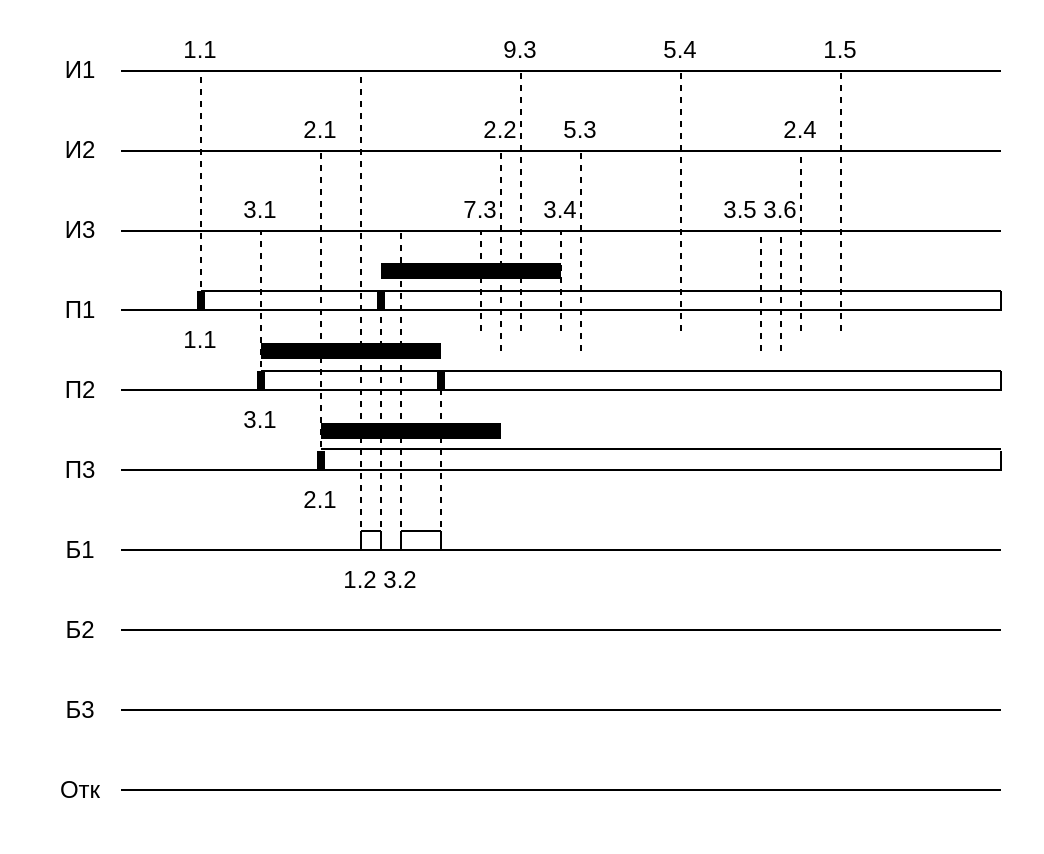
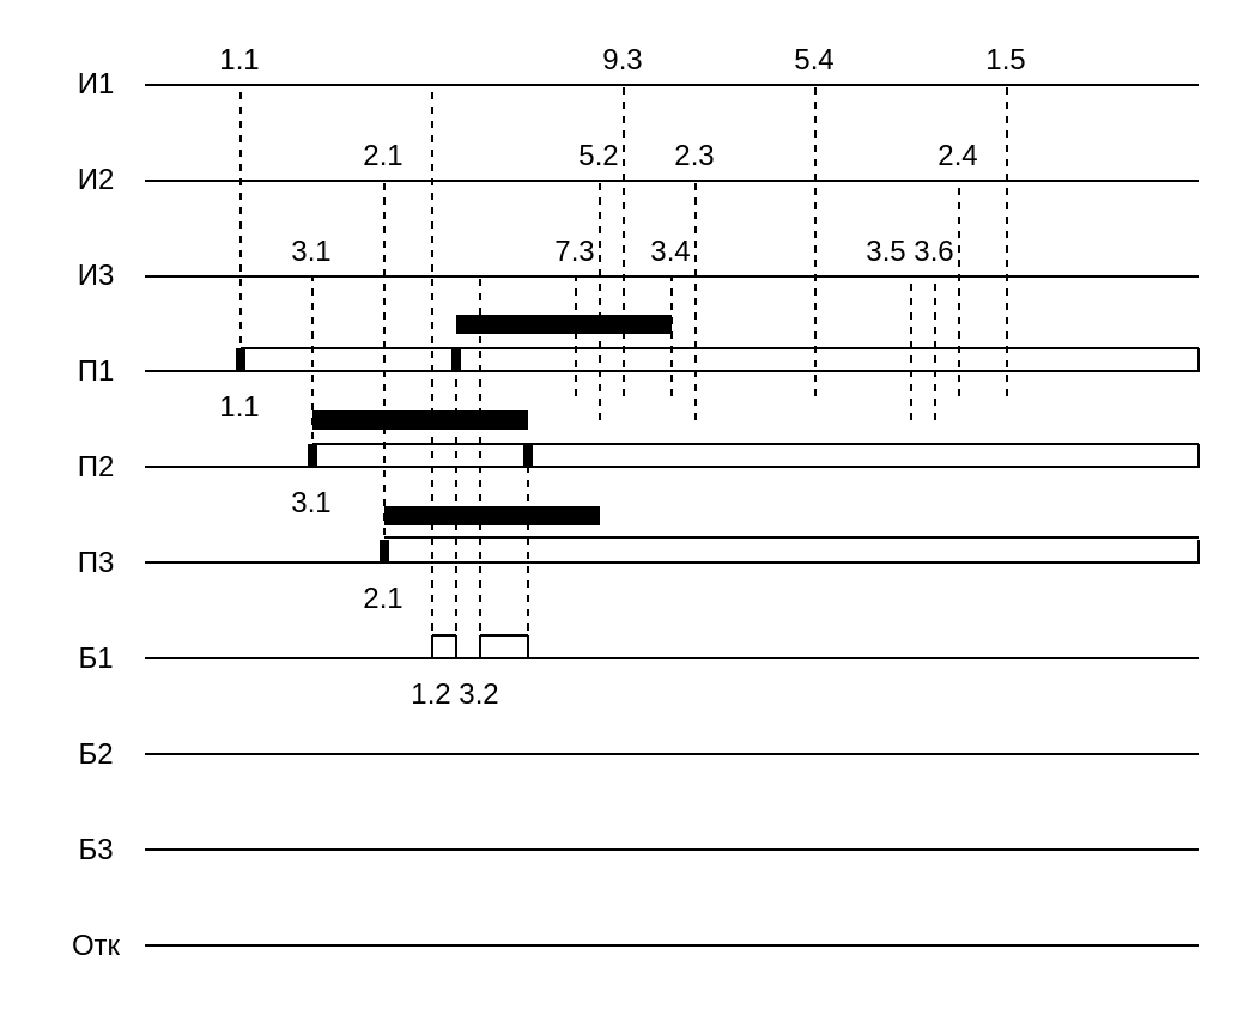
  <mxCell id="0" />
  <mxCell id="1" parent="0" />
  <mxCell id="2" value="И1" style="text;html=1;strokeColor=none;fillColor=none;align=center;verticalAlign=middle;whiteSpace=wrap;rounded=0;" vertex="1" parent="1"><mxGeometry y="25" width="40" height="20" as="geometry" x="20" /></mxCell>
  <mxCell id="3" value="И2" style="text;html=1;strokeColor=none;fillColor=none;align=center;verticalAlign=middle;whiteSpace=wrap;rounded=0;" vertex="1" parent="1"><mxGeometry y="65" width="40" height="20" as="geometry" x="20" /></mxCell>
  <mxCell id="4" value="И3" style="text;html=1;strokeColor=none;fillColor=none;align=center;verticalAlign=middle;whiteSpace=wrap;rounded=0;" vertex="1" parent="1"><mxGeometry y="105" width="40" height="20" as="geometry" x="20" /></mxCell>
  <mxCell id="5" value="П1" style="text;html=1;strokeColor=none;fillColor=none;align=center;verticalAlign=middle;whiteSpace=wrap;rounded=0;" vertex="1" parent="1"><mxGeometry y="145" width="40" height="20" as="geometry" x="20" /></mxCell>
  <mxCell id="6" value="П2" style="text;html=1;strokeColor=none;fillColor=none;align=center;verticalAlign=middle;whiteSpace=wrap;rounded=0;" vertex="1" parent="1"><mxGeometry y="185" width="40" height="20" as="geometry" x="20" /></mxCell>
  <mxCell id="7" value="П3" style="text;html=1;strokeColor=none;fillColor=none;align=center;verticalAlign=middle;whiteSpace=wrap;rounded=0;" vertex="1" parent="1"><mxGeometry y="225" width="40" height="20" as="geometry" x="20" /></mxCell>
  <mxCell id="8" value="Б1" style="text;html=1;strokeColor=none;fillColor=none;align=center;verticalAlign=middle;whiteSpace=wrap;rounded=0;" vertex="1" parent="1"><mxGeometry y="265" width="40" height="20" as="geometry" x="20" /></mxCell>
  <mxCell id="9" value="Б2" style="text;html=1;strokeColor=none;fillColor=none;align=center;verticalAlign=middle;whiteSpace=wrap;rounded=0;" vertex="1" parent="1"><mxGeometry y="305" width="40" height="20" as="geometry" x="20" /></mxCell>
  <mxCell id="10" value="Б3" style="text;html=1;strokeColor=none;fillColor=none;align=center;verticalAlign=middle;whiteSpace=wrap;rounded=0;" vertex="1" parent="1"><mxGeometry y="345" width="40" height="20" as="geometry" x="20" /></mxCell>
  <mxCell id="11" value="Отк" style="text;html=1;strokeColor=none;fillColor=none;align=center;verticalAlign=middle;whiteSpace=wrap;rounded=0;" vertex="1" parent="1"><mxGeometry y="385" width="40" height="20" as="geometry" x="20" /></mxCell>
  <mxCell id="12" value="" style="endArrow=none;html=1;" edge="1" parent="1"><mxGeometry x="40" y="120" width="50" height="50" as="geometry"><mxPoint x="60" y="35" as="sourcePoint" /><mxPoint x="500" y="35" as="targetPoint" /></mxGeometry></mxCell>
  <mxCell id="13" value="" style="endArrow=none;html=1;" edge="1" parent="1"><mxGeometry x="40" y="120" width="50" height="50" as="geometry"><mxPoint x="60" y="75" as="sourcePoint" /><mxPoint x="500" y="75" as="targetPoint" /></mxGeometry></mxCell>
  <mxCell id="14" value="" style="endArrow=none;html=1;" edge="1" parent="1"><mxGeometry x="40" y="120" width="50" height="50" as="geometry"><mxPoint x="60" y="115" as="sourcePoint" /><mxPoint x="500" y="115" as="targetPoint" /></mxGeometry></mxCell>
  <mxCell id="15" value="" style="endArrow=none;html=1;" edge="1" parent="1"><mxGeometry x="40" y="120" width="50" height="50" as="geometry"><mxPoint x="60" y="154.5" as="sourcePoint" /><mxPoint x="500" y="154.5" as="targetPoint" /></mxGeometry></mxCell>
  <mxCell id="16" value="" style="endArrow=none;html=1;" edge="1" parent="1"><mxGeometry x="40" y="120" width="50" height="50" as="geometry"><mxPoint x="60" y="194.5" as="sourcePoint" /><mxPoint x="500" y="194.5" as="targetPoint" /></mxGeometry></mxCell>
  <mxCell id="17" value="" style="endArrow=none;html=1;" edge="1" parent="1"><mxGeometry x="40" y="120" width="50" height="50" as="geometry"><mxPoint x="60" y="234.5" as="sourcePoint" /><mxPoint x="500" y="234.5" as="targetPoint" /></mxGeometry></mxCell>
  <mxCell id="18" value="" style="endArrow=none;html=1;" edge="1" parent="1"><mxGeometry x="40" y="120" width="50" height="50" as="geometry"><mxPoint x="60" y="274.5" as="sourcePoint" /><mxPoint x="500" y="274.5" as="targetPoint" /></mxGeometry></mxCell>
  <mxCell id="19" value="" style="endArrow=none;html=1;" edge="1" parent="1"><mxGeometry x="40" y="120" width="50" height="50" as="geometry"><mxPoint x="60" y="314.5" as="sourcePoint" /><mxPoint x="500" y="314.5" as="targetPoint" /></mxGeometry></mxCell>
  <mxCell id="20" value="" style="endArrow=none;html=1;" edge="1" parent="1"><mxGeometry x="40" y="120" width="50" height="50" as="geometry"><mxPoint x="60" y="354.5" as="sourcePoint" /><mxPoint x="500" y="354.5" as="targetPoint" /></mxGeometry></mxCell>
  <mxCell id="21" value="" style="endArrow=none;html=1;" edge="1" parent="1"><mxGeometry x="40" y="120" width="50" height="50" as="geometry"><mxPoint x="60" y="394.5" as="sourcePoint" /><mxPoint x="500" y="394.5" as="targetPoint" /></mxGeometry></mxCell>
  <mxCell id="22" value="" style="endArrow=none;dashed=1;html=1;" edge="1" parent="1"><mxGeometry width="50" height="50" relative="1" as="geometry"><mxPoint x="100" y="155" as="sourcePoint" /><mxPoint x="100" y="35" as="targetPoint" /></mxGeometry></mxCell>
  <mxCell id="23" value="" style="endArrow=none;dashed=1;html=1;" edge="1" parent="1"><mxGeometry width="50" height="50" relative="1" as="geometry"><mxPoint x="180" y="275" as="sourcePoint" /><mxPoint x="180" y="35" as="targetPoint" /></mxGeometry></mxCell>
  <mxCell id="24" value="" style="endArrow=none;dashed=1;html=1;" edge="1" parent="1"><mxGeometry width="50" height="50" relative="1" as="geometry"><mxPoint x="260" y="165" as="sourcePoint" /><mxPoint x="260" y="35" as="targetPoint" /></mxGeometry></mxCell>
  <mxCell id="25" value="" style="endArrow=none;dashed=1;html=1;" edge="1" parent="1"><mxGeometry width="50" height="50" relative="1" as="geometry"><mxPoint x="340" y="165" as="sourcePoint" /><mxPoint x="340" y="35" as="targetPoint" /></mxGeometry></mxCell>
  <mxCell id="26" value="" style="endArrow=none;dashed=1;html=1;" edge="1" parent="1"><mxGeometry width="50" height="50" relative="1" as="geometry"><mxPoint x="420" y="165" as="sourcePoint" /><mxPoint x="420" y="35" as="targetPoint" /></mxGeometry></mxCell>
  <mxCell id="27" value="1.1" style="text;html=1;strokeColor=none;fillColor=none;align=center;verticalAlign=middle;whiteSpace=wrap;rounded=0;" vertex="1" parent="1"><mxGeometry x="90" y="20" width="20" height="10" as="geometry" /></mxCell>
  <mxCell id="28" value="1.2" style="text;html=1;strokeColor=none;fillColor=none;align=center;verticalAlign=middle;whiteSpace=wrap;rounded=0;" vertex="1" parent="1"><mxGeometry x="170" y="285" width="20" height="10" as="geometry" /></mxCell>
  <mxCell id="29" value="9.3" style="text;html=1;strokeColor=none;fillColor=none;align=center;verticalAlign=middle;whiteSpace=wrap;rounded=0;" vertex="1" parent="1"><mxGeometry x="250" y="20" width="20" height="10" as="geometry" /></mxCell>
  <mxCell id="30" value="5.4" style="text;html=1;strokeColor=none;fillColor=none;align=center;verticalAlign=middle;whiteSpace=wrap;rounded=0;" vertex="1" parent="1"><mxGeometry x="330" y="20" width="20" height="10" as="geometry" /></mxCell>
  <mxCell id="31" value="1.5" style="text;html=1;strokeColor=none;fillColor=none;align=center;verticalAlign=middle;whiteSpace=wrap;rounded=0;" vertex="1" parent="1"><mxGeometry x="410" y="20" width="20" height="10" as="geometry" /></mxCell>
  <mxCell id="32" value="" style="endArrow=none;html=1;" edge="1" parent="1"><mxGeometry width="50" height="50" relative="1" as="geometry"><mxPoint x="100" y="145" as="sourcePoint" /><mxPoint x="500" y="145" as="targetPoint" /></mxGeometry></mxCell>
  <mxCell id="33" value="" style="endArrow=none;html=1;" edge="1" parent="1"><mxGeometry width="50" height="50" relative="1" as="geometry"><mxPoint x="500" y="155" as="sourcePoint" /><mxPoint x="500" y="145" as="targetPoint" /></mxGeometry></mxCell>
  <mxCell id="34" value="" style="endArrow=none;html=1;strokeWidth=4;" edge="1" parent="1"><mxGeometry width="50" height="50" relative="1" as="geometry"><mxPoint x="100" y="155" as="sourcePoint" /><mxPoint x="100" y="145" as="targetPoint" /></mxGeometry></mxCell>
  <mxCell id="35" value="" style="endArrow=none;dashed=1;html=1;strokeWidth=1;" edge="1" parent="1"><mxGeometry width="50" height="50" relative="1" as="geometry"><mxPoint x="160" y="235" as="sourcePoint" /><mxPoint x="160" y="75" as="targetPoint" /></mxGeometry></mxCell>
  <mxCell id="36" value="" style="endArrow=none;html=1;" edge="1" parent="1"><mxGeometry width="50" height="50" relative="1" as="geometry"><mxPoint x="130" y="185" as="sourcePoint" /><mxPoint x="500" y="185" as="targetPoint" /></mxGeometry></mxCell>
  <mxCell id="37" value="" style="endArrow=none;html=1;strokeWidth=1;" edge="1" parent="1"><mxGeometry width="50" height="50" relative="1" as="geometry"><mxPoint x="500" y="195" as="sourcePoint" /><mxPoint x="500" y="185" as="targetPoint" /></mxGeometry></mxCell>
  <mxCell id="38" value="" style="endArrow=none;html=1;strokeWidth=4;" edge="1" parent="1"><mxGeometry width="50" height="50" relative="1" as="geometry"><mxPoint x="130" y="195" as="sourcePoint" /><mxPoint x="130" y="185" as="targetPoint" /></mxGeometry></mxCell>
  <mxCell id="39" value="" style="endArrow=none;dashed=1;html=1;strokeWidth=1;" edge="1" parent="1"><mxGeometry width="50" height="50" relative="1" as="geometry"><mxPoint x="250" y="175" as="sourcePoint" /><mxPoint x="250" y="75" as="targetPoint" /></mxGeometry></mxCell>
  <mxCell id="40" value="" style="endArrow=none;dashed=1;html=1;strokeWidth=1;" edge="1" parent="1"><mxGeometry width="50" height="50" relative="1" as="geometry"><mxPoint x="290" y="175" as="sourcePoint" /><mxPoint x="290" y="75" as="targetPoint" /></mxGeometry></mxCell>
  <mxCell id="41" value="" style="endArrow=none;dashed=1;html=1;strokeWidth=1;" edge="1" parent="1"><mxGeometry width="50" height="50" relative="1" as="geometry"><mxPoint x="400" y="165" as="sourcePoint" /><mxPoint x="400" y="75" as="targetPoint" /></mxGeometry></mxCell>
  <mxCell id="42" value="2.1" style="text;html=1;strokeColor=none;fillColor=none;align=center;verticalAlign=middle;whiteSpace=wrap;rounded=0;" vertex="1" parent="1"><mxGeometry x="150" y="60" width="20" height="10" as="geometry" /></mxCell>
- <mxCell id="43" value="2.2" style="text;html=1;strokeColor=none;fillColor=none;align=center;verticalAlign=middle;whiteSpace=wrap;rounded=0;" vertex="1" parent="1"><mxGeometry x="240" y="60" width="20" height="10" as="geometry" /></mxCell>
- <mxCell id="44" value="5.3" style="text;html=1;strokeColor=none;fillColor=none;align=center;verticalAlign=middle;whiteSpace=wrap;rounded=0;" vertex="1" parent="1"><mxGeometry x="280" y="60" width="20" height="10" as="geometry" /></mxCell>
+ <mxCell id="43" value="5.2" style="text;html=1;strokeColor=none;fillColor=none;align=center;verticalAlign=middle;whiteSpace=wrap;rounded=0;" vertex="1" parent="1"><mxGeometry x="240" y="60" width="20" height="10" as="geometry" /></mxCell>
+ <mxCell id="44" value="2.3" style="text;html=1;strokeColor=none;fillColor=none;align=center;verticalAlign=middle;whiteSpace=wrap;rounded=0;" vertex="1" parent="1"><mxGeometry x="280" y="60" width="20" height="10" as="geometry" /></mxCell>
  <mxCell id="45" value="2.4" style="text;html=1;strokeColor=none;fillColor=none;align=center;verticalAlign=middle;whiteSpace=wrap;rounded=0;" vertex="1" parent="1"><mxGeometry x="390" y="60" width="20" height="10" as="geometry" /></mxCell>
  <mxCell id="46" value="" style="endArrow=none;dashed=1;html=1;strokeWidth=1;" edge="1" parent="1"><mxGeometry width="50" height="50" relative="1" as="geometry"><mxPoint x="130" y="195" as="sourcePoint" /><mxPoint x="130" y="115" as="targetPoint" /></mxGeometry></mxCell>
  <mxCell id="47" value="" style="endArrow=none;html=1;" edge="1" parent="1"><mxGeometry width="50" height="50" relative="1" as="geometry"><mxPoint x="160" y="224" as="sourcePoint" /><mxPoint x="500" y="224" as="targetPoint" /></mxGeometry></mxCell>
  <mxCell id="48" value="" style="endArrow=none;html=1;strokeWidth=1;" edge="1" parent="1"><mxGeometry width="50" height="50" relative="1" as="geometry"><mxPoint x="500" y="225" as="sourcePoint" /><mxPoint x="500" y="235" as="targetPoint" /></mxGeometry></mxCell>
  <mxCell id="49" value="" style="endArrow=none;html=1;strokeWidth=4;" edge="1" parent="1"><mxGeometry width="50" height="50" relative="1" as="geometry"><mxPoint x="160" y="235" as="sourcePoint" /><mxPoint x="160" y="225" as="targetPoint" /></mxGeometry></mxCell>
  <mxCell id="50" value="3.1" style="text;html=1;strokeColor=none;fillColor=none;align=center;verticalAlign=middle;whiteSpace=wrap;rounded=0;" vertex="1" parent="1"><mxGeometry x="120" y="100" width="20" height="10" as="geometry" /></mxCell>
  <mxCell id="51" value="" style="endArrow=none;dashed=1;html=1;strokeWidth=1;" edge="1" parent="1"><mxGeometry width="50" height="50" relative="1" as="geometry"><mxPoint x="200" y="275" as="sourcePoint" /><mxPoint x="200" y="115" as="targetPoint" /></mxGeometry></mxCell>
  <mxCell id="52" value="" style="endArrow=none;dashed=1;html=1;strokeWidth=1;" edge="1" parent="1"><mxGeometry width="50" height="50" relative="1" as="geometry"><mxPoint x="240" y="165" as="sourcePoint" /><mxPoint x="240" y="115" as="targetPoint" /></mxGeometry></mxCell>
  <mxCell id="53" value="" style="endArrow=none;dashed=1;html=1;strokeWidth=1;" edge="1" parent="1"><mxGeometry width="50" height="50" relative="1" as="geometry"><mxPoint x="280" y="165" as="sourcePoint" /><mxPoint x="280" y="115" as="targetPoint" /></mxGeometry></mxCell>
  <mxCell id="54" value="3.2" style="text;html=1;strokeColor=none;fillColor=none;align=center;verticalAlign=middle;whiteSpace=wrap;rounded=0;" vertex="1" parent="1"><mxGeometry x="190" y="285" width="20" height="10" as="geometry" /></mxCell>
  <mxCell id="55" value="7.3" style="text;html=1;strokeColor=none;fillColor=none;align=center;verticalAlign=middle;whiteSpace=wrap;rounded=0;" vertex="1" parent="1"><mxGeometry x="230" y="100" width="20" height="10" as="geometry" /></mxCell>
  <mxCell id="56" value="3.4" style="text;html=1;strokeColor=none;fillColor=none;align=center;verticalAlign=middle;whiteSpace=wrap;rounded=0;" vertex="1" parent="1"><mxGeometry x="270" y="100" width="20" height="10" as="geometry" /></mxCell>
  <mxCell id="57" value="" style="endArrow=none;dashed=1;html=1;strokeWidth=1;" edge="1" parent="1"><mxGeometry width="50" height="50" relative="1" as="geometry"><mxPoint x="390" y="175" as="sourcePoint" /><mxPoint x="390" y="115" as="targetPoint" /></mxGeometry></mxCell>
  <mxCell id="58" value="" style="endArrow=none;dashed=1;html=1;strokeWidth=1;" edge="1" parent="1"><mxGeometry width="50" height="50" relative="1" as="geometry"><mxPoint x="380" y="175" as="sourcePoint" /><mxPoint x="380" y="115" as="targetPoint" /></mxGeometry></mxCell>
  <mxCell id="59" value="3.5" style="text;html=1;strokeColor=none;fillColor=none;align=center;verticalAlign=middle;whiteSpace=wrap;rounded=0;" vertex="1" parent="1"><mxGeometry x="360" y="100" width="20" height="10" as="geometry" /></mxCell>
  <mxCell id="60" value="3.6" style="text;html=1;strokeColor=none;fillColor=none;align=center;verticalAlign=middle;whiteSpace=wrap;rounded=0;" vertex="1" parent="1"><mxGeometry x="380" y="100" width="20" height="10" as="geometry" /></mxCell>
  <mxCell id="61" value="" style="endArrow=none;html=1;strokeWidth=1;" edge="1" parent="1"><mxGeometry width="50" height="50" relative="1" as="geometry"><mxPoint x="180" y="275" as="sourcePoint" /><mxPoint x="180" y="265" as="targetPoint" /></mxGeometry></mxCell>
  <mxCell id="62" value="" style="endArrow=none;html=1;strokeWidth=1;" edge="1" parent="1"><mxGeometry width="50" height="50" relative="1" as="geometry"><mxPoint x="200" y="275" as="sourcePoint" /><mxPoint x="200" y="265" as="targetPoint" /></mxGeometry></mxCell>
  <mxCell id="63" value="" style="endArrow=none;html=1;strokeWidth=8;" edge="1" parent="1"><mxGeometry width="50" height="50" relative="1" as="geometry"><mxPoint x="280" y="135" as="sourcePoint" /><mxPoint x="190" y="135" as="targetPoint" /></mxGeometry></mxCell>
  <mxCell id="64" value="" style="endArrow=none;html=1;strokeWidth=8;" edge="1" parent="1"><mxGeometry width="50" height="50" relative="1" as="geometry"><mxPoint x="220" y="175" as="sourcePoint" /><mxPoint x="130" y="175" as="targetPoint" /></mxGeometry></mxCell>
  <mxCell id="65" value="" style="endArrow=none;html=1;strokeWidth=8;" edge="1" parent="1"><mxGeometry width="50" height="50" relative="1" as="geometry"><mxPoint x="250" y="215" as="sourcePoint" /><mxPoint x="160" y="215" as="targetPoint" /></mxGeometry></mxCell>
  <mxCell id="66" value="" style="endArrow=none;html=1;strokeWidth=1;" edge="1" parent="1"><mxGeometry width="50" height="50" relative="1" as="geometry"><mxPoint x="180" y="265" as="sourcePoint" /><mxPoint x="190" y="265" as="targetPoint" /></mxGeometry></mxCell>
  <mxCell id="67" value="" style="endArrow=none;html=1;strokeWidth=1;" edge="1" parent="1"><mxGeometry width="50" height="50" relative="1" as="geometry"><mxPoint x="190" y="275" as="sourcePoint" /><mxPoint x="190" y="265" as="targetPoint" /></mxGeometry></mxCell>
  <mxCell id="68" value="" style="endArrow=none;dashed=1;html=1;strokeWidth=1;" edge="1" parent="1"><mxGeometry width="50" height="50" relative="1" as="geometry"><mxPoint x="190" y="275" as="sourcePoint" /><mxPoint x="190" y="145" as="targetPoint" /></mxGeometry></mxCell>
  <mxCell id="69" value="" style="endArrow=none;html=1;strokeWidth=4;" edge="1" parent="1"><mxGeometry width="50" height="50" relative="1" as="geometry"><mxPoint x="190" y="155" as="sourcePoint" /><mxPoint x="190" y="145" as="targetPoint" /></mxGeometry></mxCell>
  <mxCell id="70" value="1.1" style="text;html=1;strokeColor=none;fillColor=none;align=center;verticalAlign=middle;whiteSpace=wrap;rounded=0;" vertex="1" parent="1"><mxGeometry x="90" y="165" width="20" height="10" as="geometry" /></mxCell>
  <mxCell id="71" value="3.1" style="text;html=1;strokeColor=none;fillColor=none;align=center;verticalAlign=middle;whiteSpace=wrap;rounded=0;" vertex="1" parent="1"><mxGeometry x="120" y="205" width="20" height="10" as="geometry" /></mxCell>
  <mxCell id="72" value="2.1" style="text;html=1;strokeColor=none;fillColor=none;align=center;verticalAlign=middle;whiteSpace=wrap;rounded=0;" vertex="1" parent="1"><mxGeometry x="150" y="245" width="20" height="10" as="geometry" /></mxCell>
  <mxCell id="73" value="" style="endArrow=none;html=1;strokeWidth=1;" edge="1" parent="1"><mxGeometry width="50" height="50" relative="1" as="geometry"><mxPoint x="200" y="265" as="sourcePoint" /><mxPoint x="220" y="265" as="targetPoint" /></mxGeometry></mxCell>
  <mxCell id="74" value="" style="endArrow=none;html=1;strokeWidth=1;" edge="1" parent="1"><mxGeometry width="50" height="50" relative="1" as="geometry"><mxPoint x="220" y="275" as="sourcePoint" /><mxPoint x="220" y="265" as="targetPoint" /></mxGeometry></mxCell>
  <mxCell id="75" value="" style="endArrow=none;dashed=1;html=1;strokeWidth=1;" edge="1" parent="1"><mxGeometry width="50" height="50" relative="1" as="geometry"><mxPoint x="220" y="275" as="sourcePoint" /><mxPoint x="220" y="185" as="targetPoint" /></mxGeometry></mxCell>
  <mxCell id="76" value="" style="endArrow=none;html=1;strokeWidth=4;" edge="1" parent="1"><mxGeometry width="50" height="50" relative="1" as="geometry"><mxPoint x="220" y="195" as="sourcePoint" /><mxPoint x="220" y="185" as="targetPoint" /></mxGeometry></mxCell>
